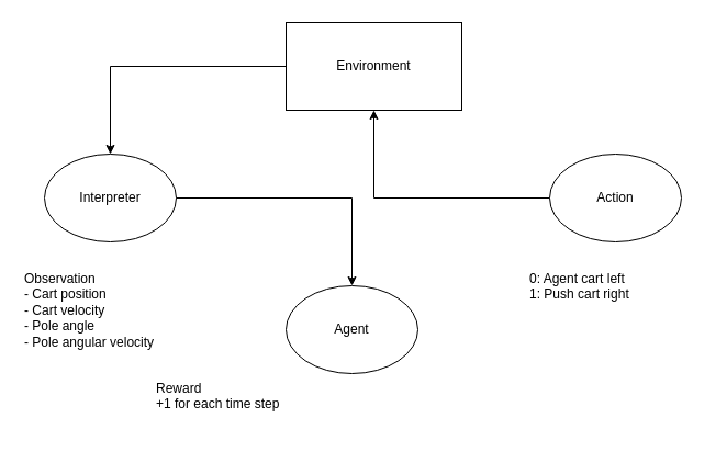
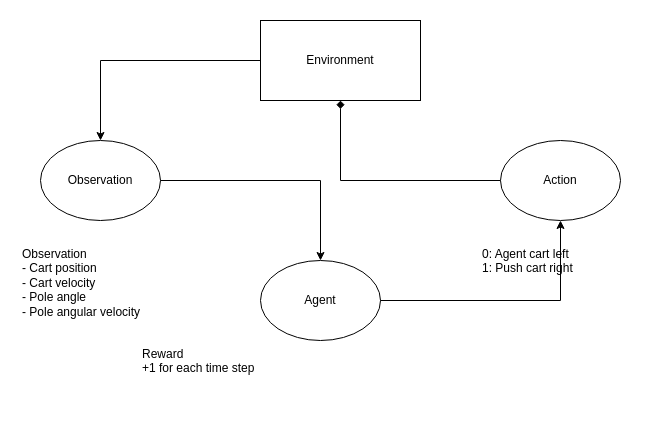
  <mxCell id="0" />
  <mxCell id="1" parent="0" />
  <mxCell id="2" value="Environment" style="shape=rectangle;whiteSpace=wrap;html=1;fillColor=#ffffff;strokeColor=#000000;" vertex="1" parent="1"><mxGeometry x="260" y="20" width="160" height="80" as="geometry" /></mxCell>
- <mxCell id="3" value="Interpreter" style="shape=ellipse;whiteSpace=wrap;html=1;fillColor=#ffffff;strokeColor=#000000;" vertex="1" parent="1"><mxGeometry x="40" y="140" width="120" height="80" as="geometry" /></mxCell>
+ <mxCell id="3" value="Observation" style="shape=ellipse;whiteSpace=wrap;html=1;fillColor=#ffffff;strokeColor=#000000;" vertex="1" parent="1"><mxGeometry x="40" y="140" width="120" height="80" as="geometry" /></mxCell>
  <mxCell id="4" value="Agent" style="shape=ellipse;whiteSpace=wrap;html=1;fillColor=#ffffff;strokeColor=#000000;" vertex="1" parent="1"><mxGeometry x="260" y="260" width="120" height="80" as="geometry" /></mxCell>
  <mxCell id="5" value="Action" style="shape=ellipse;whiteSpace=wrap;html=1;fillColor=#ffffff;strokeColor=#000000;" vertex="1" parent="1"><mxGeometry x="500" y="140" width="120" height="80" as="geometry" /></mxCell>
  <mxCell id="6" value="Observation&#10;- Cart position&#10;- Cart velocity&#10;- Pole angle&#10;- Pole angular velocity" style="text;whiteSpace=wrap;html=1;" vertex="1" parent="1"><mxGeometry x="20" y="240" width="160" height="100" as="geometry" /></mxCell>
  <mxCell id="7" value="Reward&#10;+1 for each time step" style="text;whiteSpace=wrap;html=1;" vertex="1" parent="1"><mxGeometry x="140" y="340" width="160" height="60" as="geometry" /></mxCell>
  <mxCell id="8" value="0: Agent cart left&#10;1: Push cart right" style="text;whiteSpace=wrap;html=1;" vertex="1" parent="1"><mxGeometry x="480" y="240" width="160" height="60" as="geometry" /></mxCell>
  <mxCell id="9" style="edgeStyle=orthogonalEdgeStyle;rounded=0;orthogonalLoop=1;jettySize=auto;html=1;" edge="1" parent="1" source="2" target="3"><mxGeometry relative="1" as="geometry" /></mxCell>
  <mxCell id="10" style="edgeStyle=orthogonalEdgeStyle;rounded=0;orthogonalLoop=1;jettySize=auto;html=1;" edge="1" parent="1" source="3" target="4"><mxGeometry relative="1" as="geometry" /></mxCell>
- <mxCell id="12" style="edgeStyle=orthogonalEdgeStyle;rounded=0;orthogonalLoop=1;jettySize=auto;html=1;" edge="1" parent="1" source="5" target="2"><mxGeometry relative="1" as="geometry" /></mxCell>
+ <mxCell id="11" style="edgeStyle=orthogonalEdgeStyle;rounded=0;orthogonalLoop=1;jettySize=auto;html=1;" edge="1" parent="1" source="4" target="5"><mxGeometry relative="1" as="geometry" /></mxCell>
+ <mxCell id="12" style="edgeStyle=orthogonalEdgeStyle;rounded=0;orthogonalLoop=1;jettySize=auto;html=1;endArrow=diamond;" edge="1" parent="1" source="5" target="2"><mxGeometry relative="1" as="geometry" /></mxCell>
